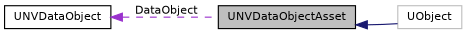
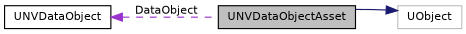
  digraph {
    rankdir=LR
    node [color=black fillcolor=white fontname=Helvetica fontsize=10 shape=record style=filled]
    edge [dir=back fontname=Helvetica fontsize=10 labelfontname=Helvetica labelfontsize=10]
    n1 [fillcolor=grey75 fontcolor=black height=0.2 label=UNVDataObjectAsset width=0.4]
    n2 [color=grey75 height=0.2 label=UObject width=0.4]
    n3 [height=0.2 label=UNVDataObject width=0.4]
-   n1 -> n2 [color=midnightblue style=solid]
+   n2 -> n1 [color=midnightblue style=solid]
    n3 -> n1 [color=darkorchid3 label=" DataObject" style=dashed]
  }
